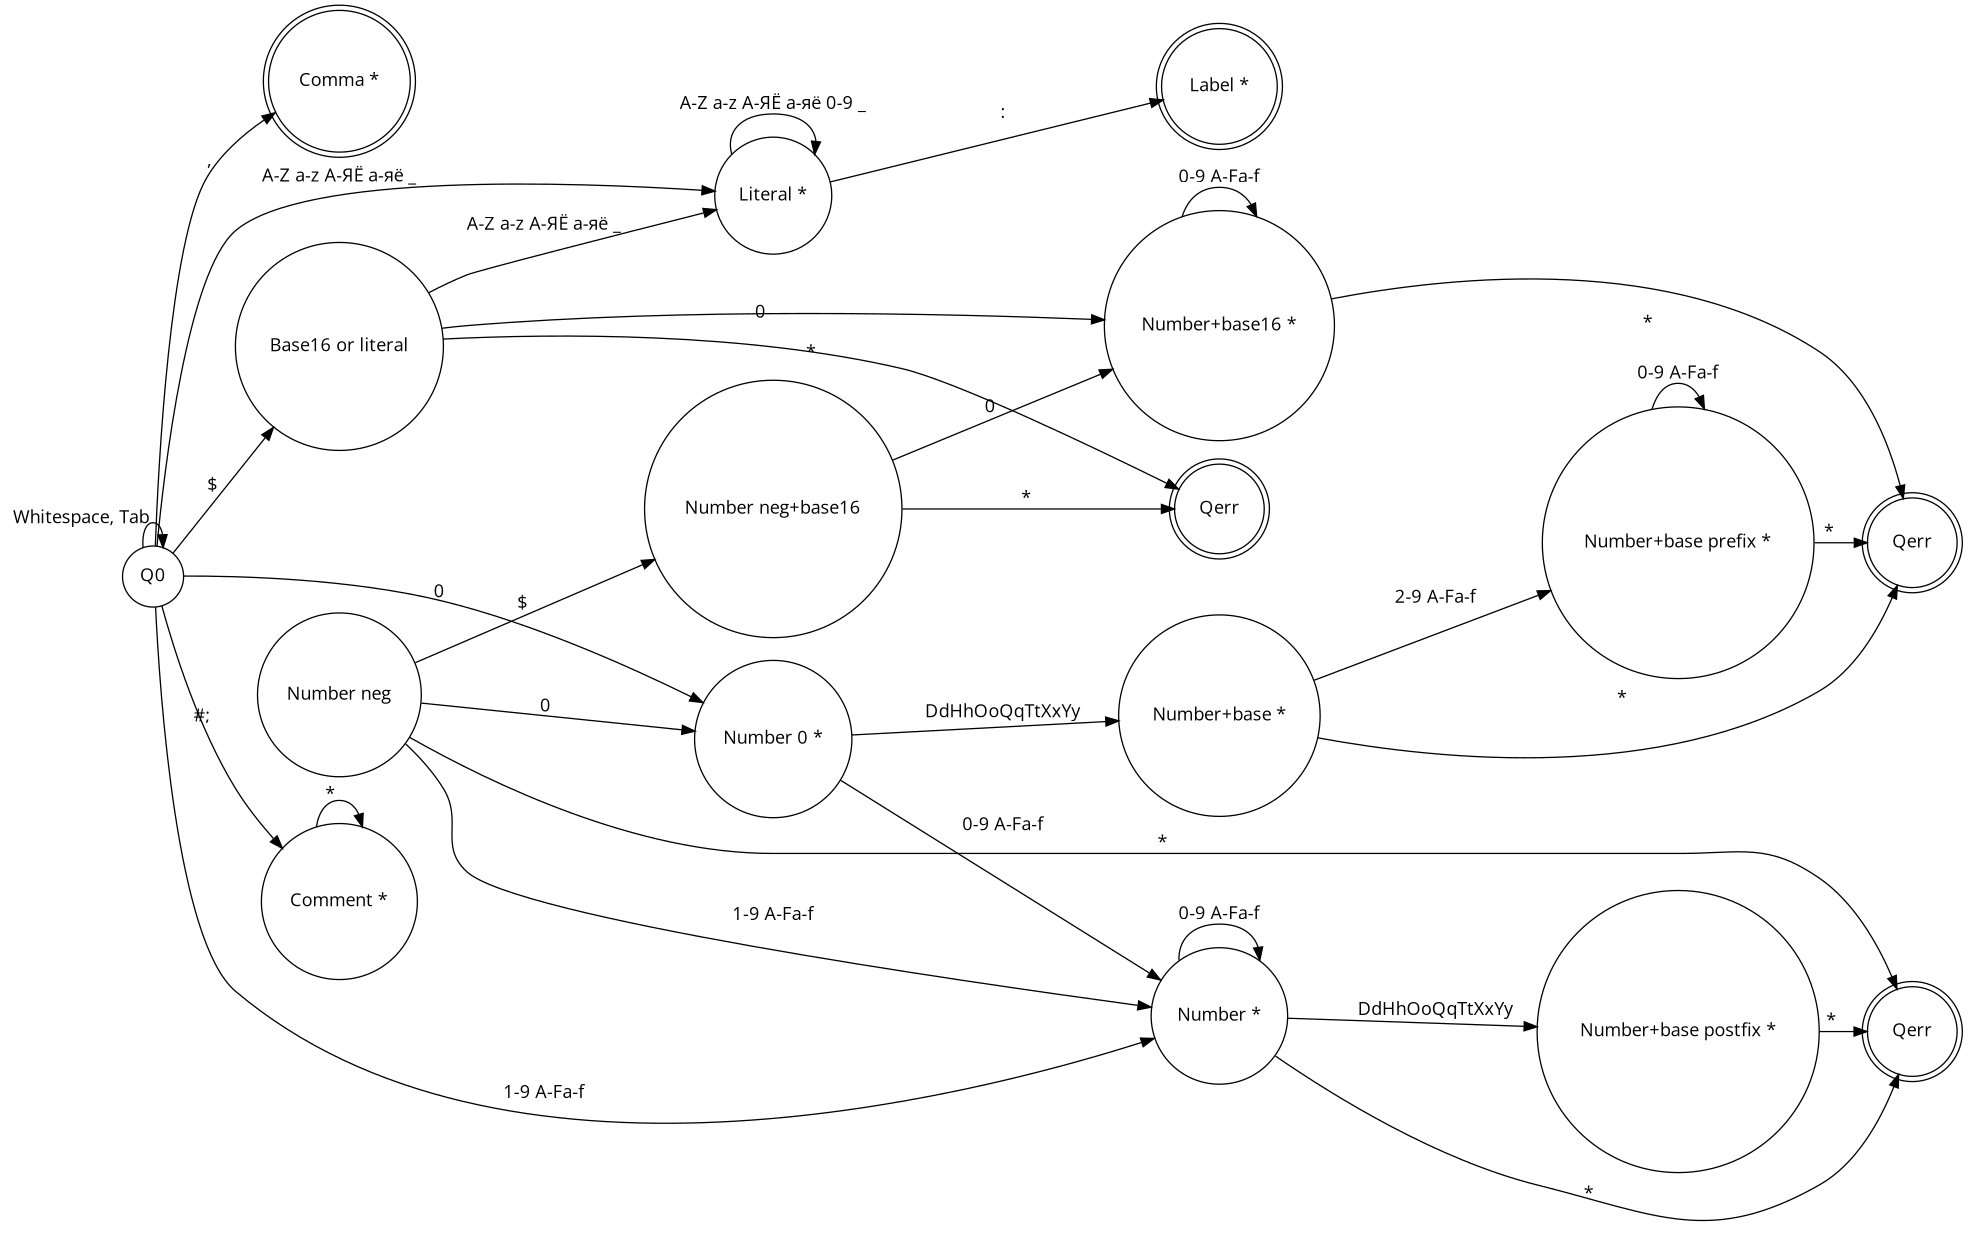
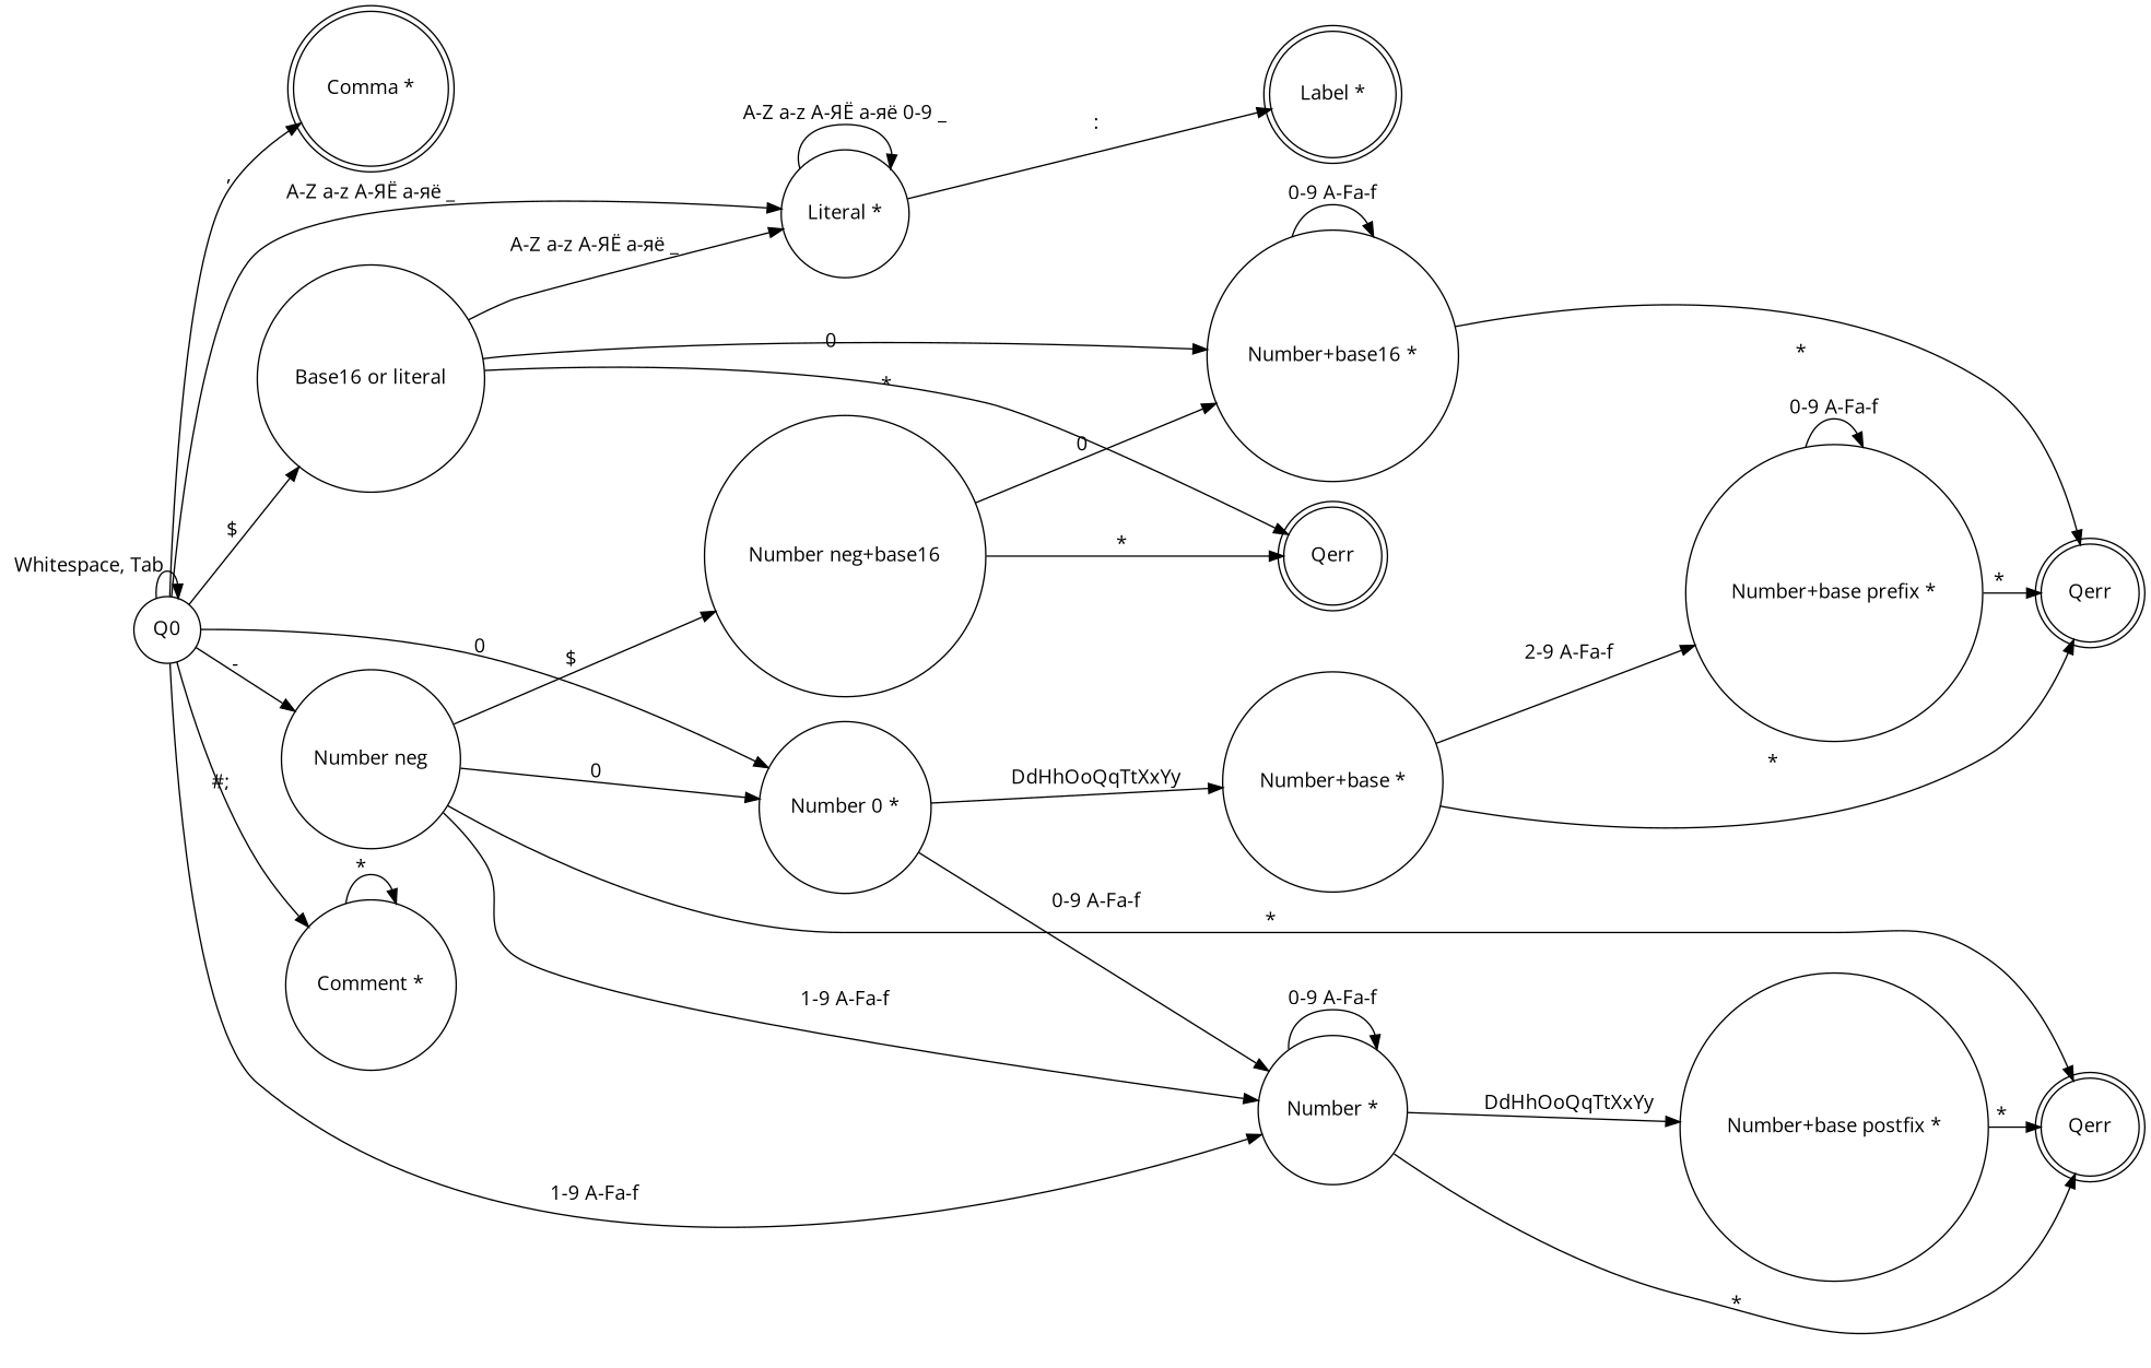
  digraph {
    fontname="Open Sans"
    rankdir=LR
    node [fontname="Open Sans" shape=circle]
    edge [fontname="Open Sans"]
    n1 [label="Label *" shape=doublecircle]
    n2 [label="Comma *" shape=doublecircle]
    Qerr [shape=doublecircle]
    n4 [label=Qerr shape=doublecircle]
    n5 [label=Qerr shape=doublecircle]
    n6 [label="Number neg"]
    n7 [label="Number *"]
    n8 [label="Number 0 *"]
    n9 [label="Number neg+base16"]
    n10 [label="Number+base postfix *"]
    n11 [label="Number+base *"]
    n12 [label="Number+base16 *"]
    n13 [label="Number+base prefix *"]
    n14 [label="Literal *"]
    n15 [label="Comment *"]
    n16 [label="Base16 or literal"]
    Q0
    n6 -> n4 [xlabel="*"]
    n6 -> n7 [label="1-9 A-Fa-f"]
    n6 -> n8 [xlabel=0]
    n6 -> n9 [xlabel="$"]
    n7 -> n4 [xlabel="*"]
    n7 -> n7 [label="0-9 A-Fa-f"]
    n7 -> n10 [label=DdHhOoQqTtXxYy]
    n8 -> n7 [label="0-9 A-Fa-f"]
    n8 -> n11 [label=DdHhOoQqTtXxYy]
    n9 -> n5 [xlabel="*"]
    n9 -> n12 [xlabel=0]
    n10 -> n4 [xlabel="*"]
    n11 -> Qerr [xlabel="*"]
    n11 -> n13 [label="2-9 A-Fa-f"]
    n12 -> Qerr [xlabel="*"]
    n12 -> n12 [label="0-9 A-Fa-f"]
    n13 -> Qerr [xlabel="*"]
    n13 -> n13 [label="0-9 A-Fa-f"]
    n14 -> n1 [label=":"]
    n14 -> n14 [label="A-Z a-z А-ЯЁ а-яё 0-9 _"]
    n15 -> n15 [xlabel="*"]
    n16 -> n5 [xlabel="*"]
    n16 -> n12 [xlabel=0]
    n16 -> n14 [label="A-Z a-z А-ЯЁ а-яё _"]
    Q0 -> n2 [label=","]
+   Q0 -> n6 [xlabel="-"]
    Q0 -> n7 [label="1-9 A-Fa-f"]
    Q0 -> n8 [xlabel=0]
    Q0 -> n14 [label="A-Z a-z А-ЯЁ а-яё _"]
    Q0 -> n15 [xlabel="#;"]
    Q0 -> n16 [xlabel="$"]
    Q0 -> Q0 [xlabel="Whitespace, Tab"]
  }
